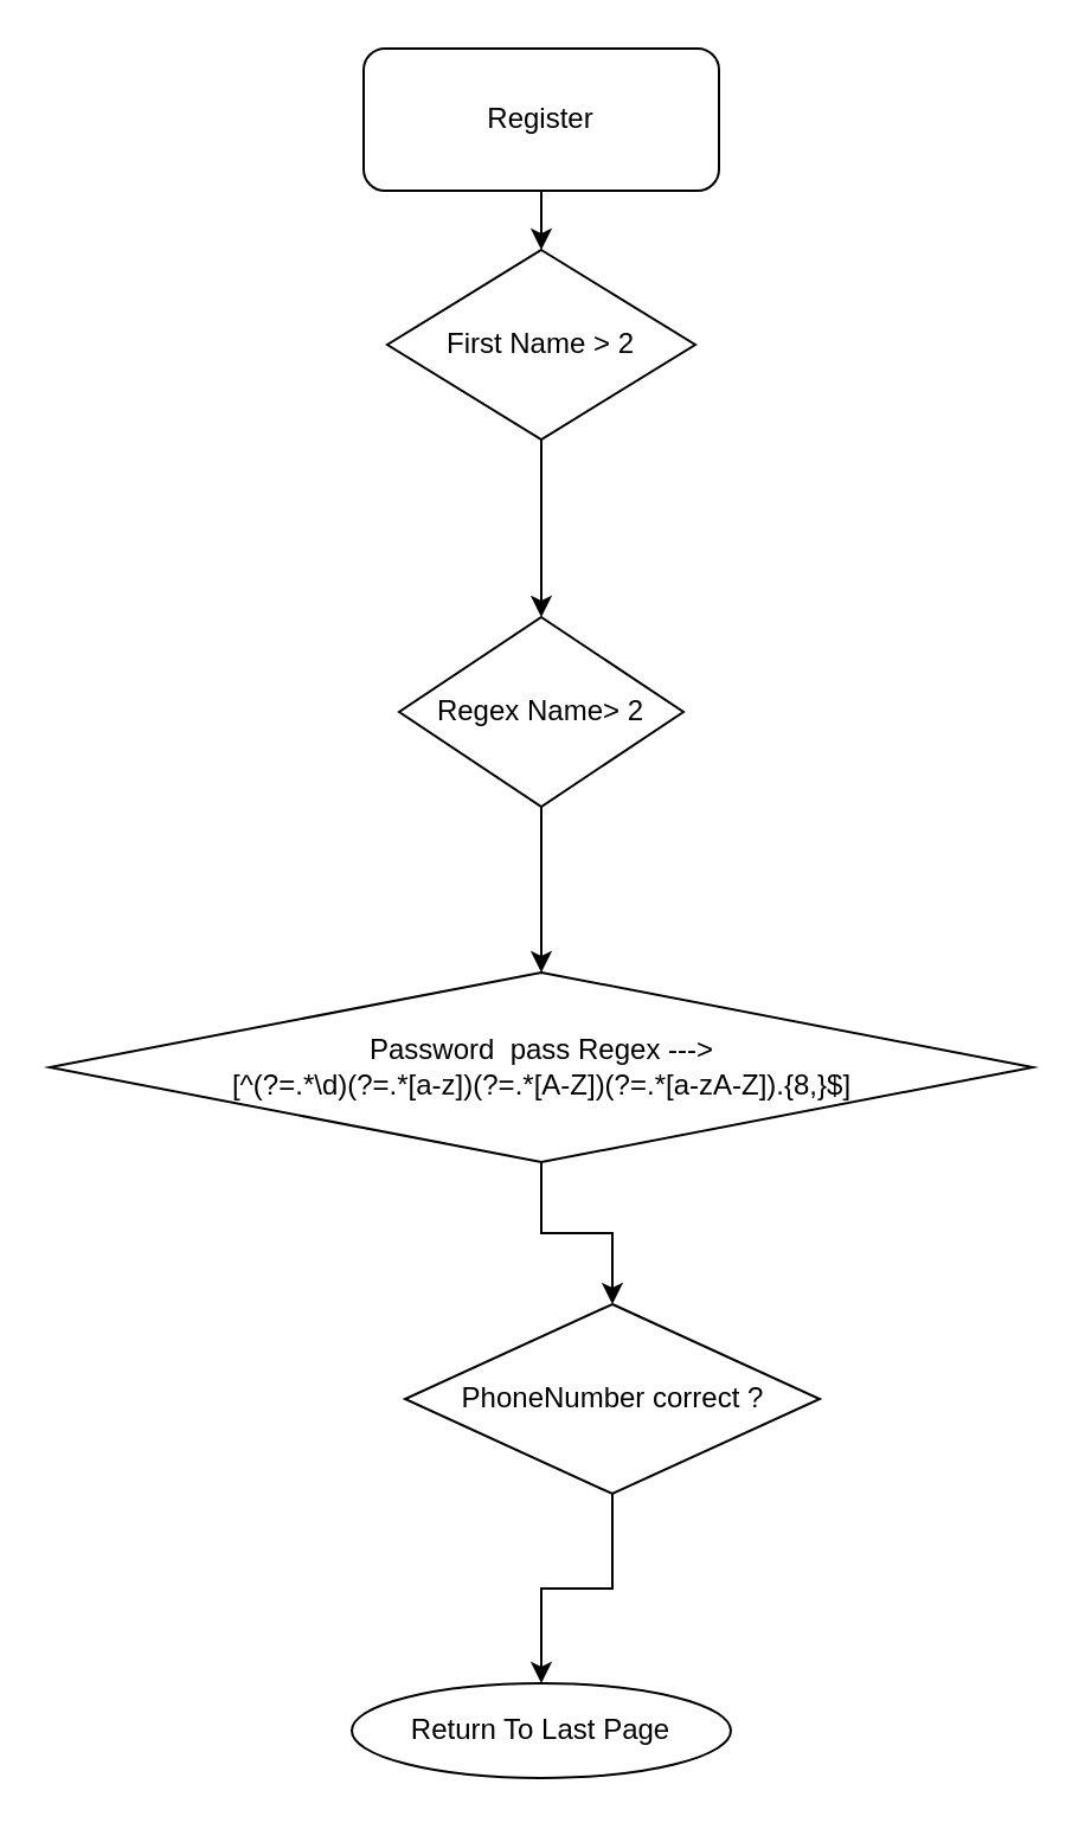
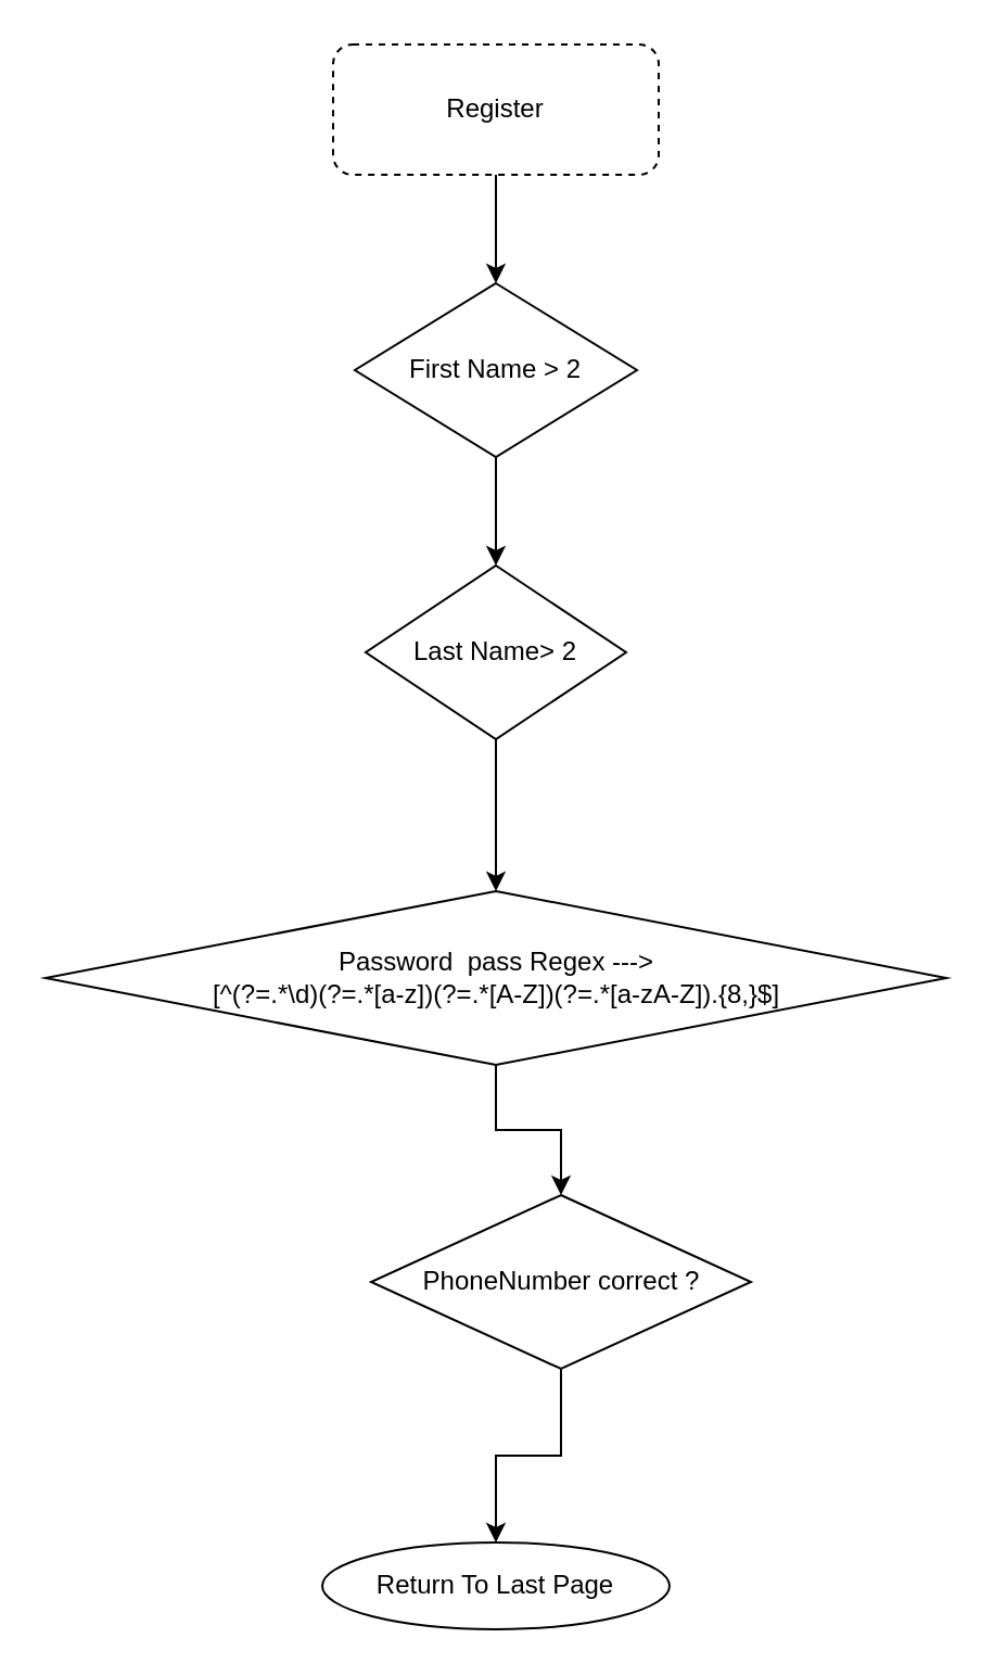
  <mxCell id="0" />
  <mxCell id="1" parent="0" />
  <mxCell id="2" style="edgeStyle=orthogonalEdgeStyle;rounded=0;orthogonalLoop=1;jettySize=auto;html=1;" edge="1" parent="1" source="3" target="5"><mxGeometry relative="1" as="geometry" /></mxCell>
- <mxCell id="3" value="Register" style="rounded=1;whiteSpace=wrap;html=1;" vertex="1" parent="1"><mxGeometry x="153" y="20" width="150" height="60" as="geometry" /></mxCell>
+ <mxCell id="3" value="Register" style="rounded=1;whiteSpace=wrap;html=1;dashed=1;" vertex="1" parent="1"><mxGeometry x="153" y="20" width="150" height="60" as="geometry" /></mxCell>
  <mxCell id="4" style="edgeStyle=orthogonalEdgeStyle;rounded=0;orthogonalLoop=1;jettySize=auto;html=1;" edge="1" parent="1" source="5" target="7"><mxGeometry relative="1" as="geometry" /></mxCell>
- <mxCell id="5" value="First Name &amp;gt; 2" style="rhombus;whiteSpace=wrap;html=1;" vertex="1" parent="1"><mxGeometry x="163" y="105" width="130" height="80" as="geometry" /></mxCell>
+ <mxCell id="5" value="First Name &amp;gt; 2" style="rhombus;whiteSpace=wrap;html=1;" vertex="1" parent="1"><mxGeometry x="163" y="130" width="130" height="80" as="geometry" /></mxCell>
  <mxCell id="6" style="edgeStyle=orthogonalEdgeStyle;rounded=0;orthogonalLoop=1;jettySize=auto;html=1;entryX=0.5;entryY=0;entryDx=0;entryDy=0;" edge="1" parent="1" source="7" target="9"><mxGeometry relative="1" as="geometry" /></mxCell>
- <mxCell id="7" value="Regex Name&amp;gt; 2" style="rhombus;whiteSpace=wrap;html=1;" vertex="1" parent="1"><mxGeometry x="168" y="260" width="120" height="80" as="geometry" /></mxCell>
+ <mxCell id="7" value="Last Name&amp;gt; 2" style="rhombus;whiteSpace=wrap;html=1;" vertex="1" parent="1"><mxGeometry x="168" y="260" width="120" height="80" as="geometry" /></mxCell>
  <mxCell id="8" style="edgeStyle=orthogonalEdgeStyle;rounded=0;orthogonalLoop=1;jettySize=auto;html=1;" edge="1" parent="1" source="9" target="11"><mxGeometry relative="1" as="geometry" /></mxCell>
  <mxCell id="9" value="Password&amp;nbsp; pass Regex ---&amp;gt;&lt;div&gt;[^(?=.*\d)(?=.*[a-z])(?=.*[A-Z])(?=.*[a-zA-Z]).{8,}$]&lt;/div&gt;" style="rhombus;whiteSpace=wrap;html=1;" vertex="1" parent="1"><mxGeometry x="20.5" y="410" width="415" height="80" as="geometry" /></mxCell>
  <mxCell id="10" style="edgeStyle=orthogonalEdgeStyle;rounded=0;orthogonalLoop=1;jettySize=auto;html=1;" edge="1" parent="1" source="11" target="12"><mxGeometry relative="1" as="geometry" /></mxCell>
  <mxCell id="11" value="PhoneNumber correct ?" style="rhombus;whiteSpace=wrap;html=1;" vertex="1" parent="1"><mxGeometry x="170.5" y="550" width="175" height="80" as="geometry" /></mxCell>
  <mxCell id="12" value="Return To Last Page" style="ellipse;whiteSpace=wrap;html=1;" vertex="1" parent="1"><mxGeometry x="148" y="710" width="160" height="40" as="geometry" /></mxCell>
